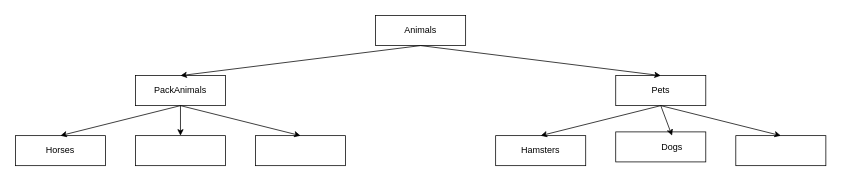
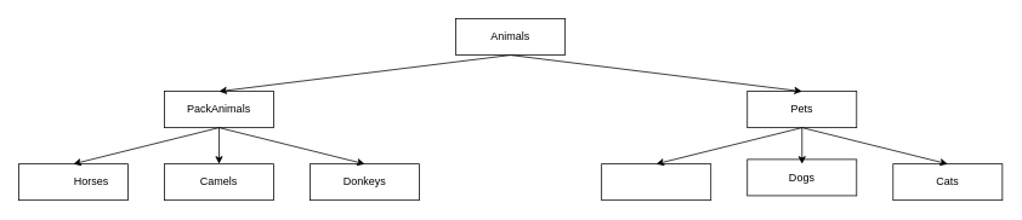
  <mxCell id="0" />
  <mxCell id="1" parent="0" />
  <mxCell id="2" value="" style="rounded=0;whiteSpace=wrap;html=1;" vertex="1" parent="1"><mxGeometry x="500" y="20" width="120" height="40" as="geometry" /></mxCell>
  <mxCell id="3" value="Animals" style="text;html=1;align=center;verticalAlign=middle;whiteSpace=wrap;rounded=0;" vertex="1" parent="1"><mxGeometry x="530" y="25" width="60" height="30" as="geometry" /></mxCell>
  <mxCell id="4" value="" style="rounded=0;whiteSpace=wrap;html=1;" vertex="1" parent="1"><mxGeometry x="180" y="100" width="120" height="40" as="geometry" /></mxCell>
  <mxCell id="5" value="PackAnimals" style="text;html=1;align=center;verticalAlign=middle;whiteSpace=wrap;rounded=0;" vertex="1" parent="1"><mxGeometry x="210" y="105" width="60" height="30" as="geometry" /></mxCell>
  <mxCell id="6" value="" style="rounded=0;whiteSpace=wrap;html=1;" vertex="1" parent="1"><mxGeometry x="820" y="100" width="120" height="40" as="geometry" /></mxCell>
  <mxCell id="7" value="Pets" style="text;html=1;align=center;verticalAlign=middle;whiteSpace=wrap;rounded=0;" vertex="1" parent="1"><mxGeometry x="850" y="105" width="60" height="30" as="geometry" /></mxCell>
  <mxCell id="8" value="" style="rounded=0;whiteSpace=wrap;html=1;" vertex="1" parent="1"><mxGeometry x="20" y="180" width="120" height="40" as="geometry" /></mxCell>
- <mxCell id="9" value="Horses" style="text;html=1;align=center;verticalAlign=middle;whiteSpace=wrap;rounded=0;" vertex="1" parent="1"><mxGeometry x="50" y="185" width="60" height="30" as="geometry" /></mxCell>
+ <mxCell id="9" value="Horses" style="text;html=1;align=center;verticalAlign=middle;whiteSpace=wrap;rounded=0;" vertex="1" parent="1"><mxGeometry x="70" y="185" width="60" height="30" as="geometry" /></mxCell>
  <mxCell id="10" value="" style="rounded=0;whiteSpace=wrap;html=1;" vertex="1" parent="1"><mxGeometry x="180" y="180" width="120" height="40" as="geometry" /></mxCell>
+ <mxCell id="11" value="Camels" style="text;html=1;align=center;verticalAlign=middle;whiteSpace=wrap;rounded=0;" vertex="1" parent="1"><mxGeometry x="210" y="185" width="60" height="30" as="geometry" /></mxCell>
  <mxCell id="12" value="" style="rounded=0;whiteSpace=wrap;html=1;" vertex="1" parent="1"><mxGeometry x="340" y="180" width="120" height="40" as="geometry" /></mxCell>
+ <mxCell id="13" value="Donkeys" style="text;html=1;align=center;verticalAlign=middle;whiteSpace=wrap;rounded=0;" vertex="1" parent="1"><mxGeometry x="370" y="185" width="60" height="30" as="geometry" /></mxCell>
  <mxCell id="14" value="" style="rounded=0;whiteSpace=wrap;html=1;" vertex="1" parent="1"><mxGeometry x="660" y="180" width="120" height="40" as="geometry" /></mxCell>
- <mxCell id="15" value="Hamsters" style="text;html=1;align=center;verticalAlign=middle;whiteSpace=wrap;rounded=0;" vertex="1" parent="1"><mxGeometry x="690" y="185" width="60" height="30" as="geometry" /></mxCell>
  <mxCell id="16" value="" style="rounded=0;whiteSpace=wrap;html=1;" vertex="1" parent="1"><mxGeometry x="820" y="175" width="120" height="40" as="geometry" /></mxCell>
- <mxCell id="17" value="Dogs" style="text;html=1;align=center;verticalAlign=middle;whiteSpace=wrap;rounded=0;" vertex="1" parent="1"><mxGeometry x="865" y="180" width="60" height="30" as="geometry" /></mxCell>
+ <mxCell id="17" value="Dogs" style="text;html=1;align=center;verticalAlign=middle;whiteSpace=wrap;rounded=0;" vertex="1" parent="1"><mxGeometry x="850" y="180" width="60" height="30" as="geometry" /></mxCell>
  <mxCell id="18" value="" style="rounded=0;whiteSpace=wrap;html=1;" vertex="1" parent="1"><mxGeometry x="980" y="180" width="120" height="40" as="geometry" /></mxCell>
+ <mxCell id="19" value="Cats" style="text;html=1;align=center;verticalAlign=middle;whiteSpace=wrap;rounded=0;" vertex="1" parent="1"><mxGeometry x="1010" y="185" width="60" height="30" as="geometry" /></mxCell>
  <mxCell id="20" value="" style="endArrow=classic;html=1;rounded=0;exitX=0.5;exitY=1;exitDx=0;exitDy=0;entryX=0.5;entryY=0;entryDx=0;entryDy=0;" edge="1" parent="1" source="2" target="4"><mxGeometry width="50" height="50" relative="1" as="geometry"><mxPoint x="380" y="50" as="sourcePoint" /><mxPoint x="250" y="90" as="targetPoint" /></mxGeometry></mxCell>
  <mxCell id="21" value="" style="endArrow=classic;html=1;rounded=0;entryX=0.5;entryY=0;entryDx=0;entryDy=0;" edge="1" parent="1" target="6"><mxGeometry width="50" height="50" relative="1" as="geometry"><mxPoint x="560" y="60" as="sourcePoint" /><mxPoint x="820" y="20" as="targetPoint" /></mxGeometry></mxCell>
  <mxCell id="22" value="" style="endArrow=classic;html=1;rounded=0;exitX=0.5;exitY=1;exitDx=0;exitDy=0;entryX=0.5;entryY=0;entryDx=0;entryDy=0;" edge="1" parent="1" source="4" target="8"><mxGeometry width="50" height="50" relative="1" as="geometry"><mxPoint x="160" y="390" as="sourcePoint" /><mxPoint x="210" y="340" as="targetPoint" /></mxGeometry></mxCell>
  <mxCell id="23" value="" style="endArrow=classic;html=1;rounded=0;entryX=0.5;entryY=0;entryDx=0;entryDy=0;" edge="1" parent="1" target="10"><mxGeometry width="50" height="50" relative="1" as="geometry"><mxPoint x="240" y="140" as="sourcePoint" /><mxPoint x="410" y="110" as="targetPoint" /></mxGeometry></mxCell>
  <mxCell id="24" value="" style="endArrow=classic;html=1;rounded=0;entryX=0.5;entryY=0;entryDx=0;entryDy=0;" edge="1" parent="1" target="12"><mxGeometry width="50" height="50" relative="1" as="geometry"><mxPoint x="240" y="140" as="sourcePoint" /><mxPoint x="420" y="120" as="targetPoint" /></mxGeometry></mxCell>
  <mxCell id="25" value="" style="endArrow=classic;html=1;rounded=0;exitX=0.5;exitY=1;exitDx=0;exitDy=0;entryX=0.5;entryY=0;entryDx=0;entryDy=0;" edge="1" parent="1" source="6" target="14"><mxGeometry width="50" height="50" relative="1" as="geometry"><mxPoint x="690" y="150" as="sourcePoint" /><mxPoint x="740" y="100" as="targetPoint" /></mxGeometry></mxCell>
  <mxCell id="26" value="" style="endArrow=classic;html=1;rounded=0;entryX=0.5;entryY=0;entryDx=0;entryDy=0;" edge="1" parent="1" target="17"><mxGeometry width="50" height="50" relative="1" as="geometry"><mxPoint x="880" y="140" as="sourcePoint" /><mxPoint x="920" y="260" as="targetPoint" /></mxGeometry></mxCell>
  <mxCell id="27" value="" style="endArrow=classic;html=1;rounded=0;entryX=0.5;entryY=0;entryDx=0;entryDy=0;" edge="1" parent="1" target="18"><mxGeometry width="50" height="50" relative="1" as="geometry"><mxPoint x="880" y="140" as="sourcePoint" /><mxPoint x="1040" y="100" as="targetPoint" /></mxGeometry></mxCell>
